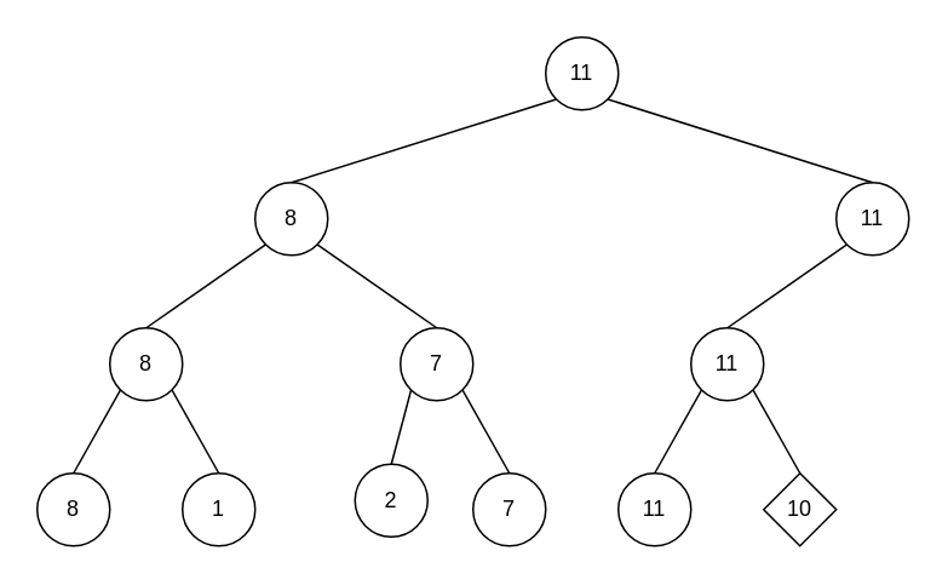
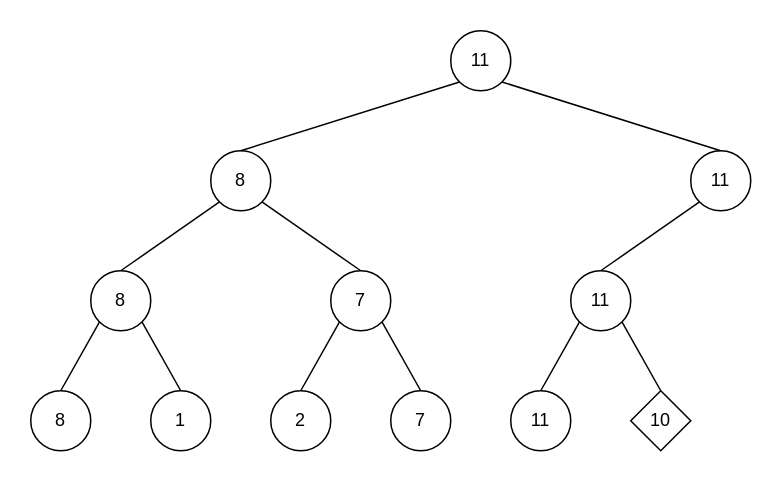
  <mxCell id="0" />
  <mxCell id="1" parent="0" />
  <mxCell id="2" value="8" style="ellipse;whiteSpace=wrap;html=1;aspect=fixed;" vertex="1" parent="1"><mxGeometry x="20" y="260" width="40" height="40" as="geometry" /></mxCell>
  <mxCell id="3" value="1" style="ellipse;whiteSpace=wrap;html=1;aspect=fixed;" vertex="1" parent="1"><mxGeometry x="100" y="260" width="40" height="40" as="geometry" /></mxCell>
- <mxCell id="4" value="2" style="ellipse;whiteSpace=wrap;html=1;aspect=fixed;" vertex="1" parent="1"><mxGeometry x="195" y="255" width="40" height="40" as="geometry" /></mxCell>
+ <mxCell id="4" value="2" style="ellipse;whiteSpace=wrap;html=1;aspect=fixed;" vertex="1" parent="1"><mxGeometry x="180" y="260" width="40" height="40" as="geometry" /></mxCell>
  <mxCell id="5" value="7" style="ellipse;whiteSpace=wrap;html=1;aspect=fixed;" vertex="1" parent="1"><mxGeometry x="260" y="260" width="40" height="40" as="geometry" /></mxCell>
  <mxCell id="6" value="11" style="ellipse;whiteSpace=wrap;html=1;aspect=fixed;" vertex="1" parent="1"><mxGeometry x="340" y="260" width="40" height="40" as="geometry" /></mxCell>
  <mxCell id="7" value="10" style="rhombus;whiteSpace=wrap;html=1;aspect=fixed;" vertex="1" parent="1"><mxGeometry x="420" y="260" width="40" height="40" as="geometry" /></mxCell>
  <mxCell id="8" value="8" style="ellipse;whiteSpace=wrap;html=1;aspect=fixed;" vertex="1" parent="1"><mxGeometry x="60" y="180" width="40" height="40" as="geometry" /></mxCell>
  <mxCell id="9" value="7" style="ellipse;whiteSpace=wrap;html=1;aspect=fixed;" vertex="1" parent="1"><mxGeometry x="220" y="180" width="40" height="40" as="geometry" /></mxCell>
  <mxCell id="10" value="11" style="ellipse;whiteSpace=wrap;html=1;aspect=fixed;" vertex="1" parent="1"><mxGeometry x="380" y="180" width="40" height="40" as="geometry" /></mxCell>
  <mxCell id="11" value="8" style="ellipse;whiteSpace=wrap;html=1;aspect=fixed;" vertex="1" parent="1"><mxGeometry x="140" y="100" width="40" height="40" as="geometry" /></mxCell>
  <mxCell id="12" value="11" style="ellipse;whiteSpace=wrap;html=1;aspect=fixed;" vertex="1" parent="1"><mxGeometry x="460" y="100" width="40" height="40" as="geometry" /></mxCell>
  <mxCell id="13" value="11" style="ellipse;whiteSpace=wrap;html=1;aspect=fixed;" vertex="1" parent="1"><mxGeometry x="300" y="20" width="40" height="40" as="geometry" /></mxCell>
  <mxCell id="14" value="" style="endArrow=none;html=1;entryX=0;entryY=1;entryDx=0;entryDy=0;exitX=0.5;exitY=0;exitDx=0;exitDy=0;" edge="1" parent="1" source="2" target="8"><mxGeometry width="50" height="50" relative="1" as="geometry"><mxPoint x="20" y="370" as="sourcePoint" /><mxPoint x="70" y="320" as="targetPoint" /></mxGeometry></mxCell>
  <mxCell id="15" value="" style="endArrow=none;html=1;entryX=1;entryY=1;entryDx=0;entryDy=0;exitX=0.5;exitY=0;exitDx=0;exitDy=0;" edge="1" parent="1" source="3" target="8"><mxGeometry width="50" height="50" relative="1" as="geometry"><mxPoint x="20" y="370" as="sourcePoint" /><mxPoint x="70" y="320" as="targetPoint" /></mxGeometry></mxCell>
  <mxCell id="16" value="" style="endArrow=none;html=1;entryX=0;entryY=1;entryDx=0;entryDy=0;exitX=0.5;exitY=0;exitDx=0;exitDy=0;" edge="1" parent="1" source="4" target="9"><mxGeometry width="50" height="50" relative="1" as="geometry"><mxPoint x="20" y="370" as="sourcePoint" /><mxPoint x="70" y="320" as="targetPoint" /></mxGeometry></mxCell>
  <mxCell id="17" value="" style="endArrow=none;html=1;entryX=1;entryY=1;entryDx=0;entryDy=0;exitX=0.5;exitY=0;exitDx=0;exitDy=0;" edge="1" parent="1" source="5" target="9"><mxGeometry width="50" height="50" relative="1" as="geometry"><mxPoint x="20" y="370" as="sourcePoint" /><mxPoint x="70" y="320" as="targetPoint" /></mxGeometry></mxCell>
  <mxCell id="18" value="" style="endArrow=none;html=1;entryX=0;entryY=1;entryDx=0;entryDy=0;exitX=0.5;exitY=0;exitDx=0;exitDy=0;" edge="1" parent="1" source="6" target="10"><mxGeometry width="50" height="50" relative="1" as="geometry"><mxPoint x="20" y="440" as="sourcePoint" /><mxPoint x="70" y="390" as="targetPoint" /></mxGeometry></mxCell>
  <mxCell id="19" value="" style="endArrow=none;html=1;entryX=1;entryY=1;entryDx=0;entryDy=0;exitX=0.5;exitY=0;exitDx=0;exitDy=0;" edge="1" parent="1" source="7" target="10"><mxGeometry width="50" height="50" relative="1" as="geometry"><mxPoint x="20" y="510" as="sourcePoint" /><mxPoint x="70" y="460" as="targetPoint" /></mxGeometry></mxCell>
  <mxCell id="20" value="" style="endArrow=none;html=1;entryX=0;entryY=1;entryDx=0;entryDy=0;exitX=0.5;exitY=0;exitDx=0;exitDy=0;" edge="1" parent="1" source="8" target="11"><mxGeometry width="50" height="50" relative="1" as="geometry"><mxPoint x="20" y="580" as="sourcePoint" /><mxPoint x="70" y="530" as="targetPoint" /></mxGeometry></mxCell>
  <mxCell id="21" value="" style="endArrow=none;html=1;entryX=1;entryY=1;entryDx=0;entryDy=0;exitX=0.5;exitY=0;exitDx=0;exitDy=0;" edge="1" parent="1" source="9" target="11"><mxGeometry width="50" height="50" relative="1" as="geometry"><mxPoint x="-5" y="410" as="sourcePoint" /><mxPoint x="45" y="360" as="targetPoint" /></mxGeometry></mxCell>
  <mxCell id="22" value="" style="endArrow=none;html=1;entryX=0;entryY=1;entryDx=0;entryDy=0;exitX=0.5;exitY=0;exitDx=0;exitDy=0;" edge="1" parent="1" source="10" target="12"><mxGeometry width="50" height="50" relative="1" as="geometry"><mxPoint x="20" y="440" as="sourcePoint" /><mxPoint x="70" y="390" as="targetPoint" /></mxGeometry></mxCell>
  <mxCell id="23" value="" style="endArrow=none;html=1;entryX=0;entryY=1;entryDx=0;entryDy=0;exitX=0.5;exitY=0;exitDx=0;exitDy=0;" edge="1" parent="1" source="11" target="13"><mxGeometry width="50" height="50" relative="1" as="geometry"><mxPoint x="20" y="510" as="sourcePoint" /><mxPoint x="70" y="460" as="targetPoint" /></mxGeometry></mxCell>
  <mxCell id="24" value="" style="endArrow=none;html=1;entryX=1;entryY=1;entryDx=0;entryDy=0;exitX=0.5;exitY=0;exitDx=0;exitDy=0;" edge="1" parent="1" source="12" target="13"><mxGeometry width="50" height="50" relative="1" as="geometry"><mxPoint x="20" y="580" as="sourcePoint" /><mxPoint x="70" y="530" as="targetPoint" /></mxGeometry></mxCell>
